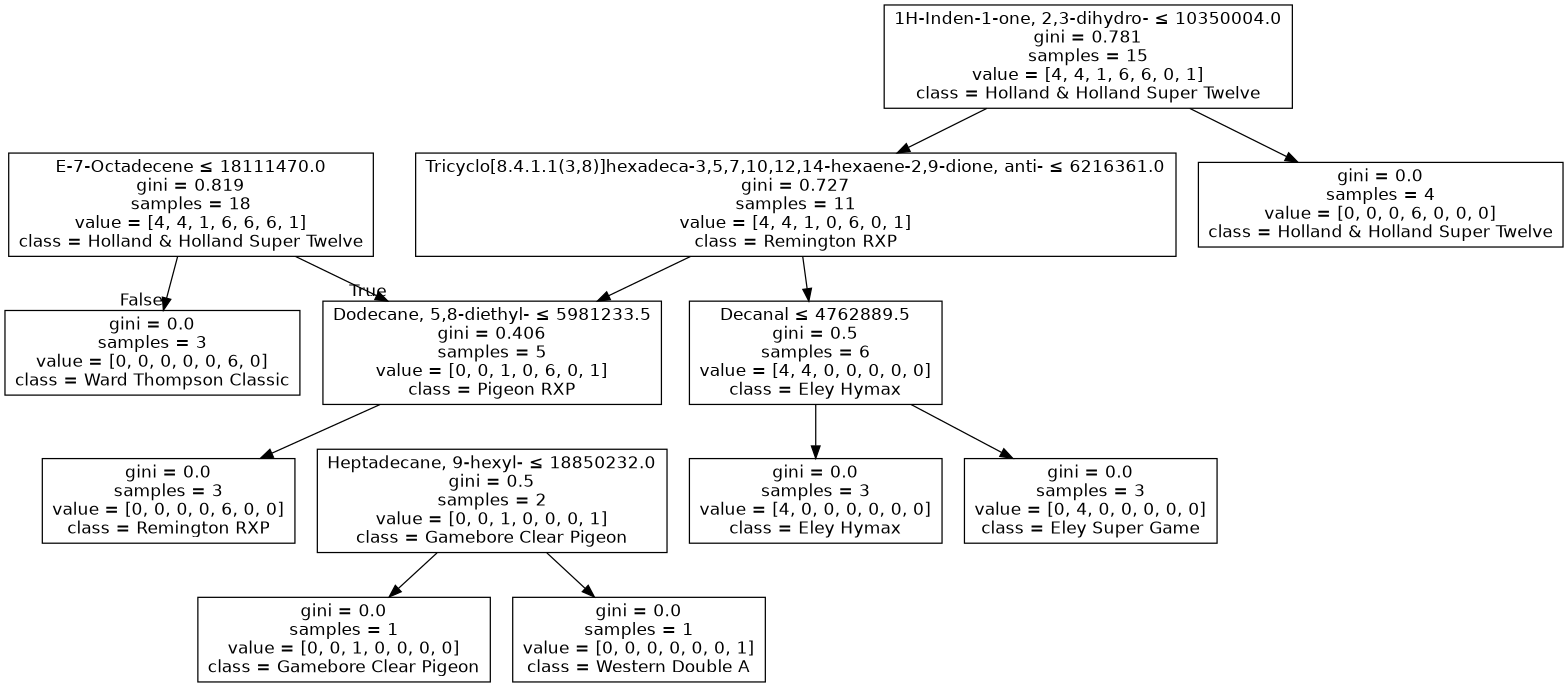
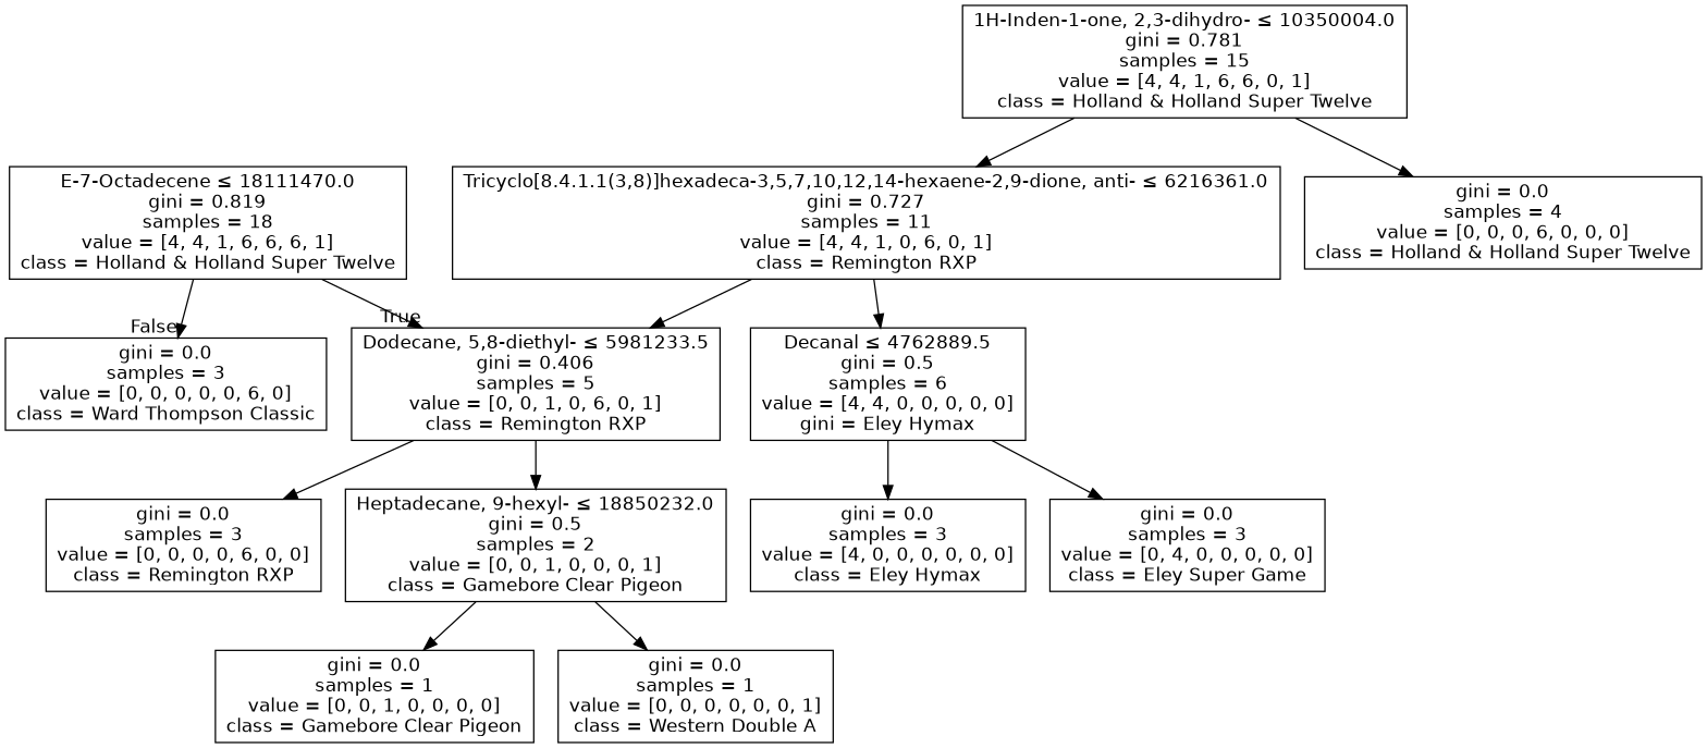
  digraph {
    fontname="DejaVu Sans"
    node [fontname="DejaVu Sans" shape=box]
    edge [fontname="DejaVu Sans"]
    n1 [label=<E-7-Octadecene &le; 18111470.0<br/>gini = 0.819<br/>samples = 18<br/>value = [4, 4, 1, 6, 6, 6, 1]<br/>class = Holland &amp; Holland Super Twelve>]
    n2 [label=<gini = 0.0<br/>samples = 3<br/>value = [0, 0, 0, 0, 0, 6, 0]<br/>class = Ward Thompson Classic>]
-   n3 [label=<Dodecane, 5,8-diethyl- &le; 5981233.5<br/>gini = 0.406<br/>samples = 5<br/>value = [0, 0, 1, 0, 6, 0, 1]<br/>class = Pigeon RXP>]
+   n3 [label=<Dodecane, 5,8-diethyl- &le; 5981233.5<br/>gini = 0.406<br/>samples = 5<br/>value = [0, 0, 1, 0, 6, 0, 1]<br/>class = Remington RXP>]
    n4 [label=<1H-Inden-1-one, 2,3-dihydro- &le; 10350004.0<br/>gini = 0.781<br/>samples = 15<br/>value = [4, 4, 1, 6, 6, 0, 1]<br/>class = Holland &amp; Holland Super Twelve>]
    n5 [label=<Tricyclo[8.4.1.1(3,8)]hexadeca-3,5,7,10,12,14-hexaene-2,9-dione, anti- &le; 6216361.0<br/>gini = 0.727<br/>samples = 11<br/>value = [4, 4, 1, 0, 6, 0, 1]<br/>class = Remington RXP>]
    n6 [label=<gini = 0.0<br/>samples = 4<br/>value = [0, 0, 0, 6, 0, 0, 0]<br/>class = Holland &amp; Holland Super Twelve>]
-   n7 [label=<Decanal &le; 4762889.5<br/>gini = 0.5<br/>samples = 6<br/>value = [4, 4, 0, 0, 0, 0, 0]<br/>class = Eley Hymax>]
+   n7 [label=<Decanal &le; 4762889.5<br/>gini = 0.5<br/>samples = 6<br/>value = [4, 4, 0, 0, 0, 0, 0]<br/>gini = Eley Hymax>]
    n8 [label=<gini = 0.0<br/>samples = 3<br/>value = [0, 0, 0, 0, 6, 0, 0]<br/>class = Remington RXP>]
    n9 [label=<Heptadecane, 9-hexyl- &le; 18850232.0<br/>gini = 0.5<br/>samples = 2<br/>value = [0, 0, 1, 0, 0, 0, 1]<br/>class = Gamebore Clear Pigeon>]
    n10 [label=<gini = 0.0<br/>samples = 3<br/>value = [4, 0, 0, 0, 0, 0, 0]<br/>class = Eley Hymax>]
    n11 [label=<gini = 0.0<br/>samples = 3<br/>value = [0, 4, 0, 0, 0, 0, 0]<br/>class = Eley Super Game>]
    n12 [label=<gini = 0.0<br/>samples = 1<br/>value = [0, 0, 1, 0, 0, 0, 0]<br/>class = Gamebore Clear Pigeon>]
    n13 [label=<gini = 0.0<br/>samples = 1<br/>value = [0, 0, 0, 0, 0, 0, 1]<br/>class = Western Double A>]
    n1 -> n2 [headlabel=False labelangle=-45 labeldistance=2.5]
    n1 -> n3 [headlabel=True labelangle=45 labeldistance=2.5]
    n3 -> n8
+   n3 -> n9
    n4 -> n5
    n4 -> n6
    n5 -> n3
    n5 -> n7
    n7 -> n10
    n7 -> n11
    n9 -> n12
    n9 -> n13
  }
